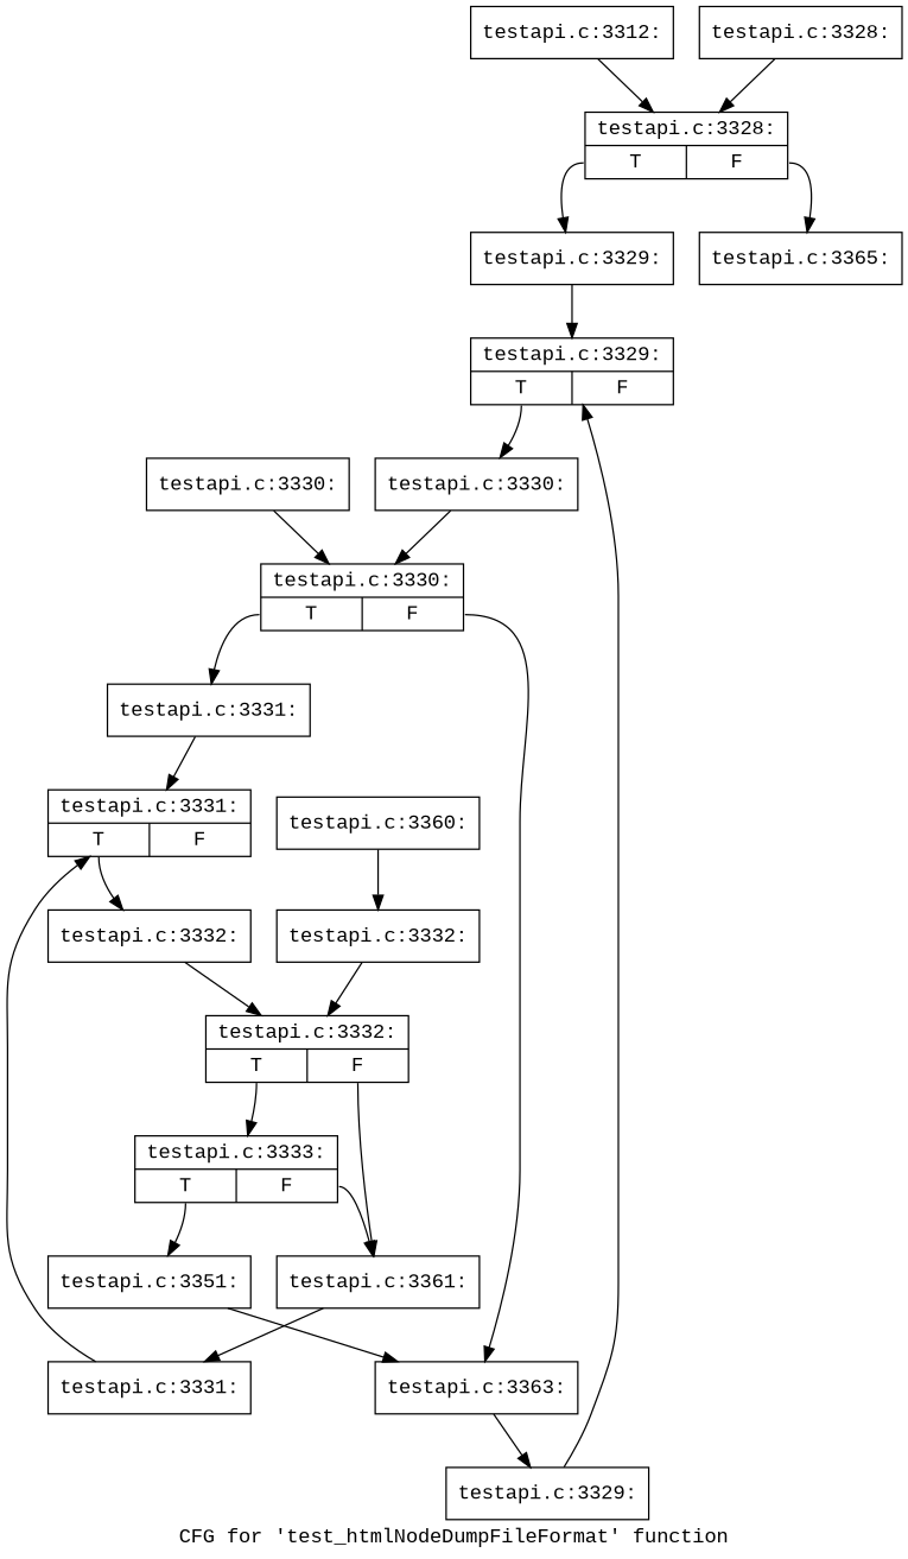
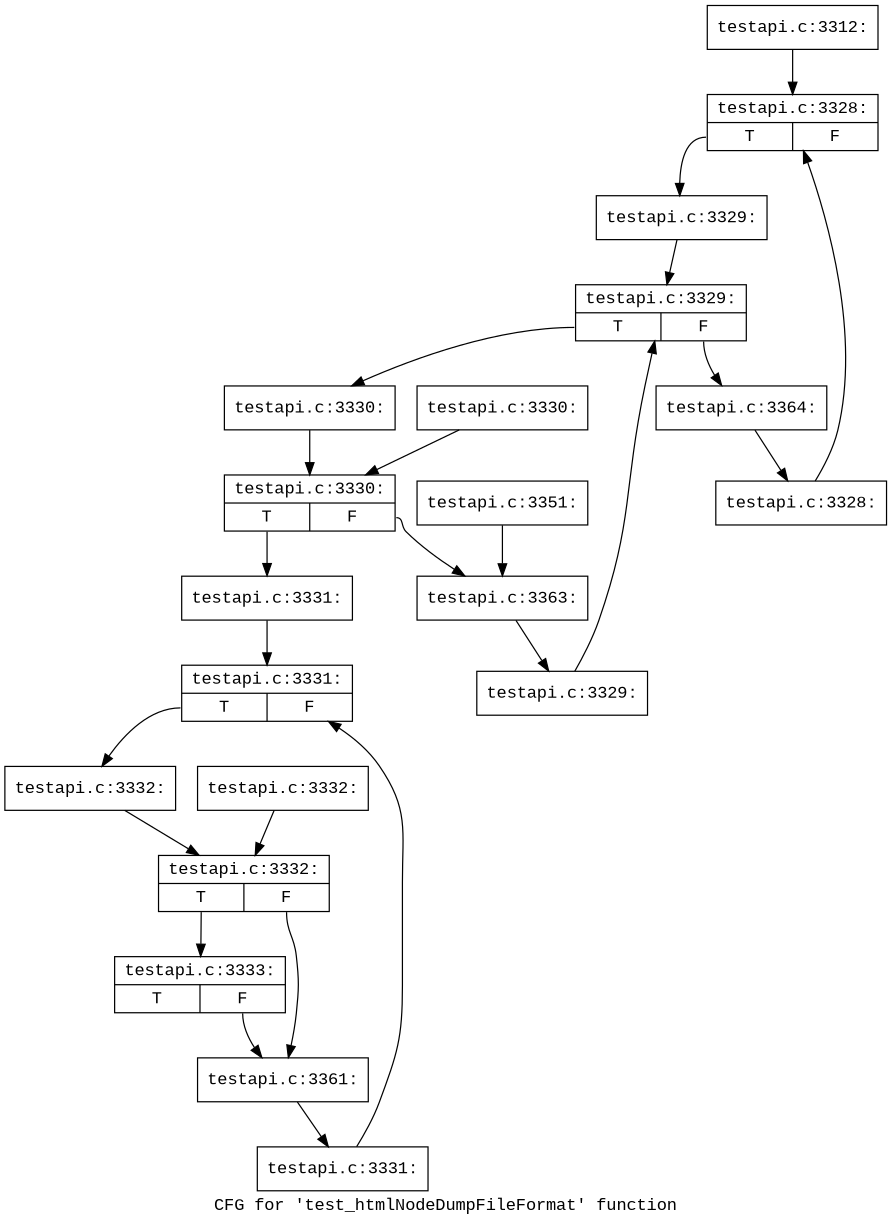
  digraph {
    fontname="Liberation Mono"
    label="CFG for 'test_htmlNodeDumpFileFormat' function"
    node [fontname="Liberation Mono" shape=record]
    edge [fontname="Liberation Mono"]
    n1 [label="{testapi.c:3312:}"]
    n2 [label="{testapi.c:3328:|{<s0>T|<s1>F}}"]
    n3 [label="{testapi.c:3329:}"]
-   n4 [label="{testapi.c:3365:}"]
    n5 [label="{testapi.c:3329:|{<s0>T|<s1>F}}"]
    n6 [label="{testapi.c:3330:}"]
+   n7 [label="{testapi.c:3364:}"]
    n8 [label="{testapi.c:3330:|{<s0>T|<s1>F}}"]
    n9 [label="{testapi.c:3328:}"]
    n10 [label="{testapi.c:3331:}"]
    n11 [label="{testapi.c:3363:}"]
    n12 [label="{testapi.c:3331:|{<s0>T|<s1>F}}"]
    n13 [label="{testapi.c:3329:}"]
    n14 [label="{testapi.c:3332:}"]
    n15 [label="{testapi.c:3332:|{<s0>T|<s1>F}}"]
    n16 [label="{testapi.c:3333:|{<s0>T|<s1>F}}"]
    n17 [label="{testapi.c:3361:}"]
    n18 [label="{testapi.c:3330:}"]
    n19 [label="{testapi.c:3351:}"]
    n20 [label="{testapi.c:3331:}"]
-   n21 [label="{testapi.c:3360:}"]
    n22 [label="{testapi.c:3332:}"]
    n1 -> n2
    n2 -> n3 [tailport=s0]
-   n2 -> n4 [tailport=s1]
    n3 -> n5
    n5 -> n6 [tailport=s0]
+   n5 -> n7 [tailport=s1]
    n6 -> n8
+   n7 -> n9
    n8 -> n10 [tailport=s0]
    n8 -> n11 [tailport=s1]
    n9 -> n2
    n10 -> n12
    n11 -> n13
    n12 -> n14 [tailport=s0]
    n13 -> n5
    n14 -> n15
    n15 -> n16 [tailport=s0]
    n15 -> n17 [tailport=s1]
    n16 -> n17 [tailport=s1]
-   n16 -> n19 [tailport=s0]
    n17 -> n20
    n18 -> n8
    n19 -> n11
    n20 -> n12
-   n21 -> n22
    n22 -> n15
  }
